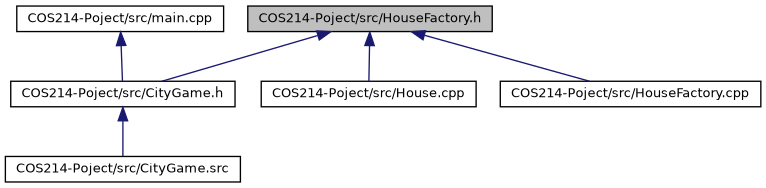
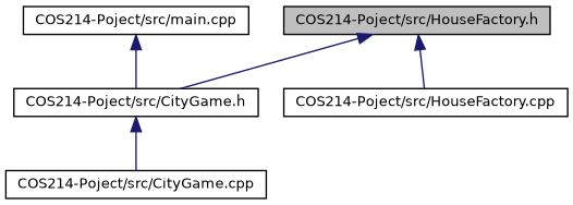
  digraph {
    node [color=black fillcolor=white fontname=Helvetica fontsize=10 shape=record style=filled]
    edge [color=midnightblue dir=back fontname=Helvetica fontsize=10 labelfontname=Helvetica labelfontsize=10 style=solid]
    n1 [fillcolor=grey75 fontcolor=black height=0.2 label="COS214-Poject/src/HouseFactory.h" width=0.4]
    n2 [height=0.2 label="COS214-Poject/src/CityGame.h" width=0.4]
-   n3 [height=0.2 label="COS214-Poject/src/House.cpp" width=0.4]
    n4 [height=0.2 label="COS214-Poject/src/HouseFactory.cpp" width=0.4]
-   n5 [height=0.2 label="COS214-Poject/src/CityGame.src" width=0.4]
+   n5 [height=0.2 label="COS214-Poject/src/CityGame.cpp" width=0.4]
    n6 [height=0.2 label="COS214-Poject/src/main.cpp" width=0.4]
    n1 -> n2
-   n1 -> n3
    n1 -> n4
    n2 -> n5
    n6 -> n2
  }
